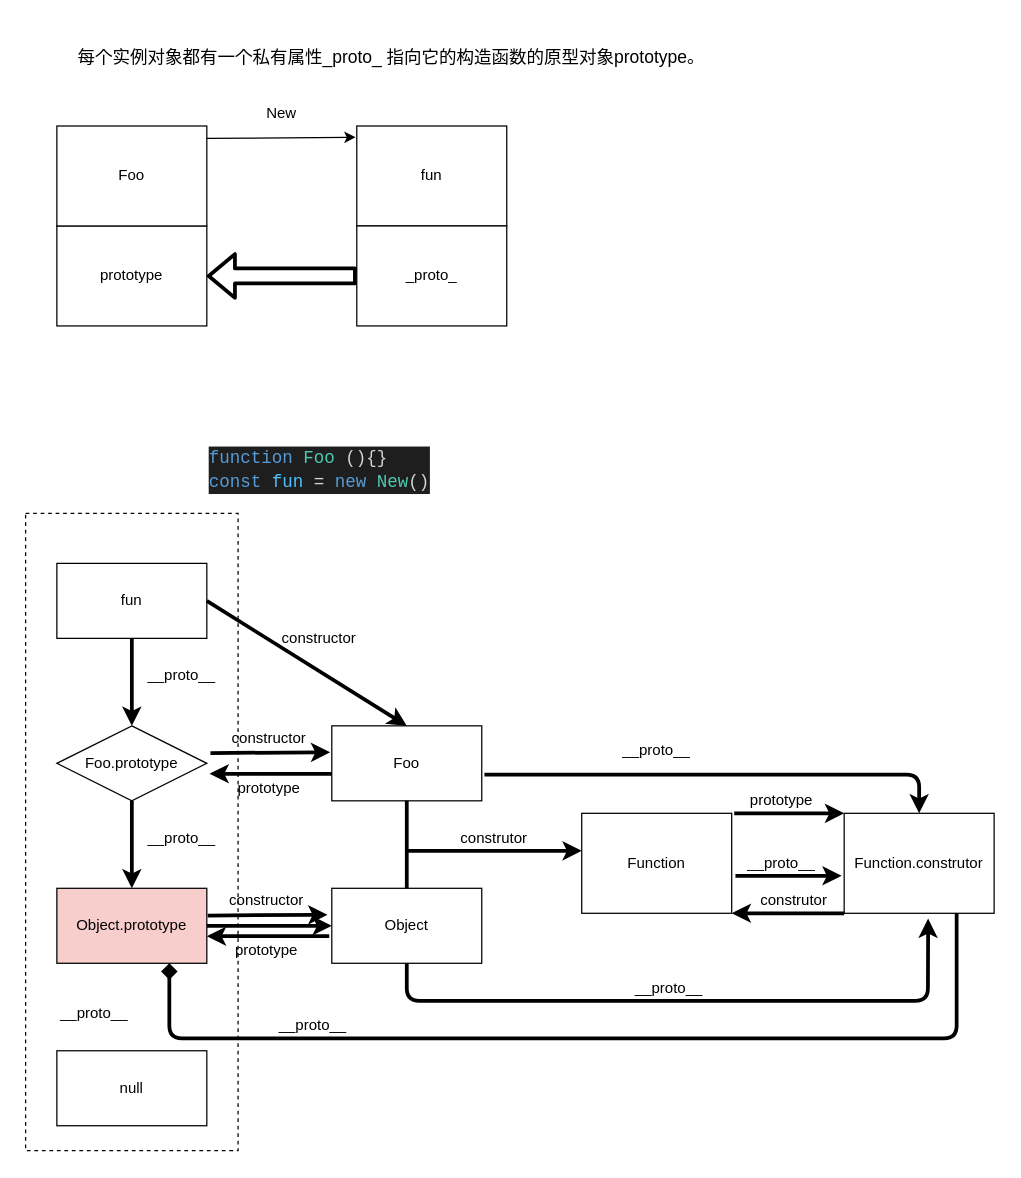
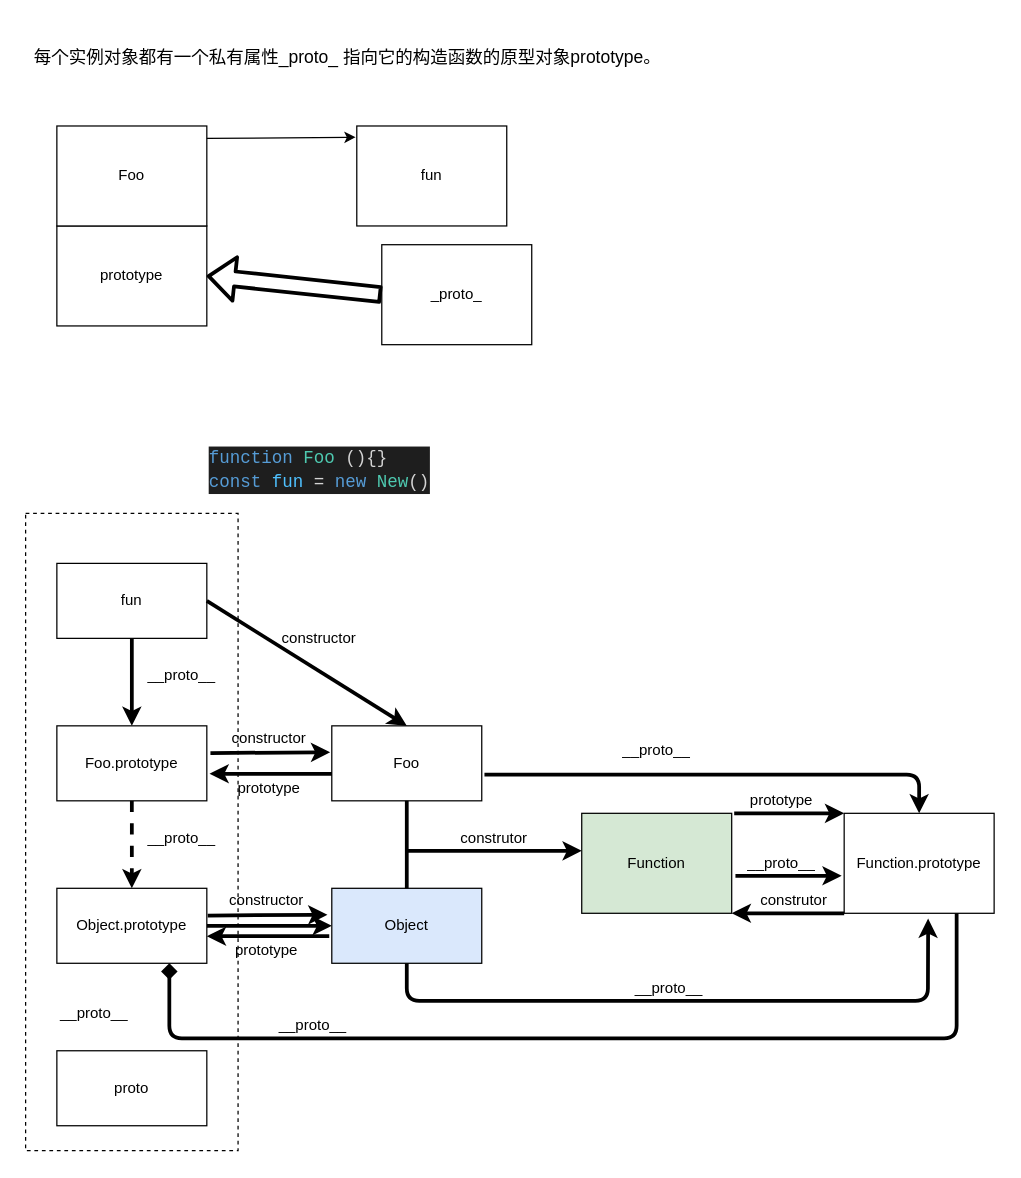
  <mxCell id="0" />
  <mxCell id="1" parent="0" />
  <mxCell id="2" value="" style="rounded=0;whiteSpace=wrap;html=1;align=left;dashed=1;" vertex="1" parent="1"><mxGeometry x="20" y="410" width="170" height="510" as="geometry" /></mxCell>
  <mxCell id="3" value="prototype" style="rounded=0;whiteSpace=wrap;html=1;" vertex="1" parent="1"><mxGeometry x="45" y="180" width="120" height="80" as="geometry" /></mxCell>
  <mxCell id="4" value="Foo" style="rounded=0;whiteSpace=wrap;html=1;" vertex="1" parent="1"><mxGeometry x="45" y="100" width="120" height="80" as="geometry" /></mxCell>
  <mxCell id="5" value="" style="endArrow=classic;html=1;entryX=-0.008;entryY=0.113;entryDx=0;entryDy=0;entryPerimeter=0;" edge="1" parent="1" target="7"><mxGeometry width="50" height="50" relative="1" as="geometry"><mxPoint x="165" y="110" as="sourcePoint" /><mxPoint x="245" y="110" as="targetPoint" /></mxGeometry></mxCell>
- <mxCell id="6" value="New" style="text;html=1;strokeColor=none;fillColor=none;align=center;verticalAlign=middle;whiteSpace=wrap;rounded=0;" vertex="1" parent="1"><mxGeometry x="205" y="80" width="40" height="20" as="geometry" /></mxCell>
  <mxCell id="7" value="fun" style="rounded=0;whiteSpace=wrap;html=1;" vertex="1" parent="1"><mxGeometry x="285" y="100" width="120" height="80" as="geometry" /></mxCell>
- <mxCell id="8" value="_proto_" style="rounded=0;whiteSpace=wrap;html=1;" vertex="1" parent="1"><mxGeometry x="285" y="180" width="120" height="80" as="geometry" /></mxCell>
- <mxCell id="9" value="&lt;font style=&quot;font-size: 14px&quot;&gt;每个实例对象都有一个私有属性_proto_ 指向它的构造函数的原型对象prototype。&lt;/font&gt;" style="text;html=1;strokeColor=none;fillColor=none;align=left;verticalAlign=middle;whiteSpace=wrap;rounded=0;" vertex="1" parent="1"><mxGeometry x="60" y="20" width="510" height="50" as="geometry" /></mxCell>
+ <mxCell id="8" value="_proto_" style="rounded=0;whiteSpace=wrap;html=1;" vertex="1" parent="1"><mxGeometry x="305" y="195" width="120" height="80" as="geometry" /></mxCell>
+ <mxCell id="9" value="&lt;font style=&quot;font-size: 14px&quot;&gt;每个实例对象都有一个私有属性_proto_ 指向它的构造函数的原型对象prototype。&lt;/font&gt;" style="text;html=1;strokeColor=none;fillColor=none;align=left;verticalAlign=middle;whiteSpace=wrap;rounded=0;" vertex="1" parent="1"><mxGeometry x="25" y="20" width="510" height="50" as="geometry" /></mxCell>
  <mxCell id="10" value="" style="shape=flexArrow;endArrow=classic;html=1;strokeWidth=3;exitX=0;exitY=0.5;exitDx=0;exitDy=0;entryX=1;entryY=0.5;entryDx=0;entryDy=0;" edge="1" parent="1" source="8" target="3"><mxGeometry width="50" height="50" relative="1" as="geometry"><mxPoint x="315" y="210" as="sourcePoint" /><mxPoint x="365" y="160" as="targetPoint" /></mxGeometry></mxCell>
  <mxCell id="11" value="&lt;div style=&quot;color: rgb(212 , 212 , 212) ; background-color: rgb(30 , 30 , 30) ; font-family: &amp;#34;consolas&amp;#34; , &amp;#34;courier new&amp;#34; , monospace ; font-size: 14px ; line-height: 19px&quot;&gt;&lt;div&gt;&lt;span style=&quot;color: #569cd6&quot;&gt;function&lt;/span&gt;&amp;nbsp;&lt;span style=&quot;color: #4ec9b0&quot;&gt;Foo&lt;/span&gt;&amp;nbsp;(){}&lt;/div&gt;&lt;div&gt;&lt;span style=&quot;color: #569cd6&quot;&gt;const&lt;/span&gt;&amp;nbsp;&lt;span style=&quot;color: #4fc1ff&quot;&gt;fun&lt;/span&gt;&amp;nbsp;=&amp;nbsp;&lt;span style=&quot;color: #569cd6&quot;&gt;new&lt;/span&gt;&amp;nbsp;&lt;span style=&quot;color: #4ec9b0&quot;&gt;New&lt;/span&gt;()&lt;/div&gt;&lt;/div&gt;" style="text;html=1;strokeColor=none;fillColor=none;align=left;verticalAlign=middle;whiteSpace=wrap;rounded=0;" vertex="1" parent="1"><mxGeometry x="165" y="350" width="170" height="50" as="geometry" /></mxCell>
  <mxCell id="12" style="edgeStyle=orthogonalEdgeStyle;rounded=0;orthogonalLoop=1;jettySize=auto;html=1;entryX=0.5;entryY=0;entryDx=0;entryDy=0;strokeWidth=3;" edge="1" parent="1" source="13" target="15"><mxGeometry relative="1" as="geometry" /></mxCell>
  <mxCell id="13" value="fun" style="rounded=0;whiteSpace=wrap;html=1;align=center;" vertex="1" parent="1"><mxGeometry x="45" y="450" width="120" height="60" as="geometry" /></mxCell>
- <mxCell id="14" style="edgeStyle=orthogonalEdgeStyle;rounded=0;orthogonalLoop=1;jettySize=auto;html=1;entryX=0.5;entryY=0;entryDx=0;entryDy=0;strokeWidth=3;" edge="1" parent="1" source="15" target="18"><mxGeometry relative="1" as="geometry" /></mxCell>
- <mxCell id="15" value="Foo.prototype" style="rhombus;whiteSpace=wrap;html=1;align=center;" vertex="1" parent="1"><mxGeometry x="45" y="580" width="120" height="60" as="geometry" /></mxCell>
+ <mxCell id="14" style="edgeStyle=orthogonalEdgeStyle;rounded=0;orthogonalLoop=1;jettySize=auto;html=1;entryX=0.5;entryY=0;entryDx=0;entryDy=0;strokeWidth=3;dashed=1;" edge="1" parent="1" source="15" target="18"><mxGeometry relative="1" as="geometry" /></mxCell>
+ <mxCell id="15" value="Foo.prototype" style="rounded=0;whiteSpace=wrap;html=1;align=center;" vertex="1" parent="1"><mxGeometry x="45" y="580" width="120" height="60" as="geometry" /></mxCell>
  <mxCell id="16" value="__proto__" style="text;html=1;strokeColor=none;fillColor=none;align=center;verticalAlign=middle;whiteSpace=wrap;rounded=0;" vertex="1" parent="1"><mxGeometry x="125" y="530" width="40" height="20" as="geometry" /></mxCell>
  <mxCell id="17" style="edgeStyle=orthogonalEdgeStyle;rounded=0;orthogonalLoop=1;jettySize=auto;html=1;strokeWidth=3;" edge="1" parent="1" source="18" target="26"><mxGeometry relative="1" as="geometry" /></mxCell>
- <mxCell id="18" value="Object.prototype" style="rounded=0;whiteSpace=wrap;html=1;align=center;fillColor=#f8cecc;" vertex="1" parent="1"><mxGeometry x="45" y="710" width="120" height="60" as="geometry" /></mxCell>
+ <mxCell id="18" value="Object.prototype" style="rounded=0;whiteSpace=wrap;html=1;align=center;" vertex="1" parent="1"><mxGeometry x="45" y="710" width="120" height="60" as="geometry" /></mxCell>
  <mxCell id="19" value="__proto__" style="text;html=1;strokeColor=none;fillColor=none;align=center;verticalAlign=middle;whiteSpace=wrap;rounded=0;" vertex="1" parent="1"><mxGeometry x="125" y="660" width="40" height="20" as="geometry" /></mxCell>
- <mxCell id="20" value="null" style="rounded=0;whiteSpace=wrap;html=1;align=center;" vertex="1" parent="1"><mxGeometry x="45" y="840" width="120" height="60" as="geometry" /></mxCell>
+ <mxCell id="20" value="proto" style="rounded=0;whiteSpace=wrap;html=1;align=center;" vertex="1" parent="1"><mxGeometry x="45" y="840" width="120" height="60" as="geometry" /></mxCell>
  <mxCell id="21" value="Foo" style="rounded=0;whiteSpace=wrap;html=1;align=center;" vertex="1" parent="1"><mxGeometry x="265" y="580" width="120" height="60" as="geometry" /></mxCell>
  <mxCell id="22" value="" style="endArrow=classic;html=1;strokeWidth=3;exitX=1.024;exitY=0.363;exitDx=0;exitDy=0;entryX=-0.011;entryY=0.352;entryDx=0;entryDy=0;entryPerimeter=0;exitPerimeter=0;" edge="1" parent="1" source="15" target="21"><mxGeometry width="50" height="50" relative="1" as="geometry"><mxPoint x="315" y="660" as="sourcePoint" /><mxPoint x="365" y="610" as="targetPoint" /></mxGeometry></mxCell>
  <mxCell id="23" value="" style="endArrow=classic;html=1;strokeWidth=3;entryX=1.018;entryY=0.639;entryDx=0;entryDy=0;exitX=0.001;exitY=0.639;exitDx=0;exitDy=0;entryPerimeter=0;exitPerimeter=0;" edge="1" parent="1" source="21" target="15"><mxGeometry width="50" height="50" relative="1" as="geometry"><mxPoint x="315" y="660" as="sourcePoint" /><mxPoint x="365" y="610" as="targetPoint" /></mxGeometry></mxCell>
  <mxCell id="24" value="constructor" style="text;html=1;strokeColor=none;fillColor=none;align=center;verticalAlign=middle;whiteSpace=wrap;rounded=0;" vertex="1" parent="1"><mxGeometry x="195" y="580" width="40" height="20" as="geometry" /></mxCell>
  <mxCell id="25" value="prototype" style="text;html=1;strokeColor=none;fillColor=none;align=center;verticalAlign=middle;whiteSpace=wrap;rounded=0;" vertex="1" parent="1"><mxGeometry x="195" y="620" width="40" height="20" as="geometry" /></mxCell>
- <mxCell id="26" value="Object" style="rounded=0;whiteSpace=wrap;html=1;align=center;" vertex="1" parent="1"><mxGeometry x="265" y="710" width="120" height="60" as="geometry" /></mxCell>
+ <mxCell id="26" value="Object" style="rounded=0;whiteSpace=wrap;html=1;align=center;fillColor=#dae8fc;" vertex="1" parent="1"><mxGeometry x="265" y="710" width="120" height="60" as="geometry" /></mxCell>
  <mxCell id="27" value="" style="endArrow=classic;html=1;strokeWidth=3;exitX=1.024;exitY=0.363;exitDx=0;exitDy=0;entryX=-0.011;entryY=0.352;entryDx=0;entryDy=0;entryPerimeter=0;exitPerimeter=0;" edge="1" parent="1"><mxGeometry width="50" height="50" relative="1" as="geometry"><mxPoint x="165.72" y="731.78" as="sourcePoint" /><mxPoint x="261.52" y="731.12" as="targetPoint" /></mxGeometry></mxCell>
  <mxCell id="28" value="" style="endArrow=classic;html=1;strokeWidth=3;entryX=1.018;entryY=0.639;entryDx=0;entryDy=0;exitX=0.001;exitY=0.639;exitDx=0;exitDy=0;entryPerimeter=0;exitPerimeter=0;" edge="1" parent="1"><mxGeometry width="50" height="50" relative="1" as="geometry"><mxPoint x="262.96" y="748.34" as="sourcePoint" /><mxPoint x="165" y="748.34" as="targetPoint" /></mxGeometry></mxCell>
  <mxCell id="29" value="constructor" style="text;html=1;strokeColor=none;fillColor=none;align=center;verticalAlign=middle;whiteSpace=wrap;rounded=0;" vertex="1" parent="1"><mxGeometry x="192.84" y="710" width="40" height="20" as="geometry" /></mxCell>
  <mxCell id="30" value="prototype" style="text;html=1;strokeColor=none;fillColor=none;align=center;verticalAlign=middle;whiteSpace=wrap;rounded=0;" vertex="1" parent="1"><mxGeometry x="192.84" y="750" width="40" height="20" as="geometry" /></mxCell>
  <mxCell id="31" value="" style="endArrow=classic;html=1;strokeWidth=3;exitX=1;exitY=0.5;exitDx=0;exitDy=0;" edge="1" parent="1" source="13"><mxGeometry width="50" height="50" relative="1" as="geometry"><mxPoint x="275" y="630" as="sourcePoint" /><mxPoint x="325" y="580" as="targetPoint" /></mxGeometry></mxCell>
  <mxCell id="32" value="constructor" style="text;html=1;strokeColor=none;fillColor=none;align=center;verticalAlign=middle;whiteSpace=wrap;rounded=0;" vertex="1" parent="1"><mxGeometry x="235" y="500" width="40" height="20" as="geometry" /></mxCell>
  <mxCell id="33" value="" style="endArrow=none;html=1;strokeWidth=3;entryX=0.5;entryY=1;entryDx=0;entryDy=0;exitX=0.5;exitY=0;exitDx=0;exitDy=0;" edge="1" parent="1" source="26" target="21"><mxGeometry width="50" height="50" relative="1" as="geometry"><mxPoint x="275" y="710" as="sourcePoint" /><mxPoint x="325" y="660" as="targetPoint" /></mxGeometry></mxCell>
  <mxCell id="34" value="" style="endArrow=classic;html=1;strokeWidth=3;" edge="1" parent="1"><mxGeometry width="50" height="50" relative="1" as="geometry"><mxPoint x="325" y="680" as="sourcePoint" /><mxPoint x="465" y="680" as="targetPoint" /></mxGeometry></mxCell>
- <mxCell id="35" value="Function" style="rounded=0;whiteSpace=wrap;html=1;align=center;" vertex="1" parent="1"><mxGeometry x="465" y="650" width="120" height="80" as="geometry" /></mxCell>
+ <mxCell id="35" value="Function" style="rounded=0;whiteSpace=wrap;html=1;align=center;fillColor=#d5e8d4;" vertex="1" parent="1"><mxGeometry x="465" y="650" width="120" height="80" as="geometry" /></mxCell>
  <mxCell id="36" value="construtor" style="text;html=1;strokeColor=none;fillColor=none;align=center;verticalAlign=middle;whiteSpace=wrap;rounded=0;" vertex="1" parent="1"><mxGeometry x="375" y="660" width="40" height="20" as="geometry" /></mxCell>
- <mxCell id="37" value="Function.construtor" style="rounded=0;whiteSpace=wrap;html=1;align=center;" vertex="1" parent="1"><mxGeometry x="675" y="650" width="120" height="80" as="geometry" /></mxCell>
+ <mxCell id="37" value="Function.prototype" style="rounded=0;whiteSpace=wrap;html=1;align=center;" vertex="1" parent="1"><mxGeometry x="675" y="650" width="120" height="80" as="geometry" /></mxCell>
  <mxCell id="38" value="" style="endArrow=classic;html=1;strokeWidth=3;entryX=0.56;entryY=1.053;entryDx=0;entryDy=0;entryPerimeter=0;exitX=0.5;exitY=1;exitDx=0;exitDy=0;" edge="1" parent="1" source="26" target="37"><mxGeometry width="50" height="50" relative="1" as="geometry"><mxPoint x="295" y="650" as="sourcePoint" /><mxPoint x="345" y="600" as="targetPoint" /><Array as="points"><mxPoint x="325" y="800" /><mxPoint x="742" y="800" /></Array></mxGeometry></mxCell>
  <mxCell id="39" value="" style="endArrow=classic;html=1;strokeWidth=3;exitX=1.018;exitY=0.65;exitDx=0;exitDy=0;exitPerimeter=0;entryX=0.5;entryY=0;entryDx=0;entryDy=0;" edge="1" parent="1" source="21" target="37"><mxGeometry width="50" height="50" relative="1" as="geometry"><mxPoint x="295" y="650" as="sourcePoint" /><mxPoint x="735" y="620" as="targetPoint" /><Array as="points"><mxPoint x="735" y="619" /></Array></mxGeometry></mxCell>
  <mxCell id="40" value="__proto__" style="text;html=1;strokeColor=none;fillColor=none;align=center;verticalAlign=middle;whiteSpace=wrap;rounded=0;" vertex="1" parent="1"><mxGeometry x="505" y="590" width="40" height="20" as="geometry" /></mxCell>
  <mxCell id="41" value="__proto__" style="text;html=1;strokeColor=none;fillColor=none;align=center;verticalAlign=middle;whiteSpace=wrap;rounded=0;" vertex="1" parent="1"><mxGeometry x="515" y="780" width="40" height="20" as="geometry" /></mxCell>
  <mxCell id="42" value="__proto__" style="text;html=1;strokeColor=none;fillColor=none;align=center;verticalAlign=middle;whiteSpace=wrap;rounded=0;" vertex="1" parent="1"><mxGeometry x="55" y="800" width="40" height="20" as="geometry" /></mxCell>
  <mxCell id="43" value="" style="endArrow=diamond;html=1;strokeWidth=3;exitX=0.75;exitY=1;exitDx=0;exitDy=0;entryX=0.75;entryY=1;entryDx=0;entryDy=0;" edge="1" parent="1" source="37" target="18"><mxGeometry width="50" height="50" relative="1" as="geometry"><mxPoint x="295" y="650" as="sourcePoint" /><mxPoint x="345" y="600" as="targetPoint" /><Array as="points"><mxPoint x="765" y="830" /><mxPoint x="135" y="830" /><mxPoint x="135" y="780" /></Array></mxGeometry></mxCell>
  <mxCell id="44" value="__proto__" style="text;html=1;strokeColor=none;fillColor=none;align=center;verticalAlign=middle;whiteSpace=wrap;rounded=0;" vertex="1" parent="1"><mxGeometry x="230" y="810" width="40" height="20" as="geometry" /></mxCell>
  <mxCell id="45" value="" style="endArrow=classic;html=1;strokeWidth=3;entryX=0;entryY=0;entryDx=0;entryDy=0;" edge="1" parent="1" target="37"><mxGeometry width="50" height="50" relative="1" as="geometry"><mxPoint x="587" y="650" as="sourcePoint" /><mxPoint x="675" y="658" as="targetPoint" /></mxGeometry></mxCell>
  <mxCell id="46" value="prototype" style="text;html=1;strokeColor=none;fillColor=none;align=center;verticalAlign=middle;whiteSpace=wrap;rounded=0;" vertex="1" parent="1"><mxGeometry x="605" y="630" width="40" height="20" as="geometry" /></mxCell>
  <mxCell id="47" value="" style="endArrow=classic;html=1;strokeWidth=3;exitX=0;exitY=1;exitDx=0;exitDy=0;entryX=1;entryY=1;entryDx=0;entryDy=0;" edge="1" parent="1" source="37" target="35"><mxGeometry width="50" height="50" relative="1" as="geometry"><mxPoint x="295" y="650" as="sourcePoint" /><mxPoint x="585" y="710" as="targetPoint" /></mxGeometry></mxCell>
  <mxCell id="48" value="" style="endArrow=classic;html=1;strokeWidth=3;" edge="1" parent="1"><mxGeometry width="50" height="50" relative="1" as="geometry"><mxPoint x="588" y="700" as="sourcePoint" /><mxPoint x="673" y="700" as="targetPoint" /></mxGeometry></mxCell>
  <mxCell id="49" value="construtor" style="text;html=1;strokeColor=none;fillColor=none;align=center;verticalAlign=middle;whiteSpace=wrap;rounded=0;" vertex="1" parent="1"><mxGeometry x="615" y="710" width="40" height="20" as="geometry" /></mxCell>
  <mxCell id="50" value="__proto__" style="text;html=1;strokeColor=none;fillColor=none;align=center;verticalAlign=middle;whiteSpace=wrap;rounded=0;" vertex="1" parent="1"><mxGeometry x="605" y="680" width="40" height="20" as="geometry" /></mxCell>
